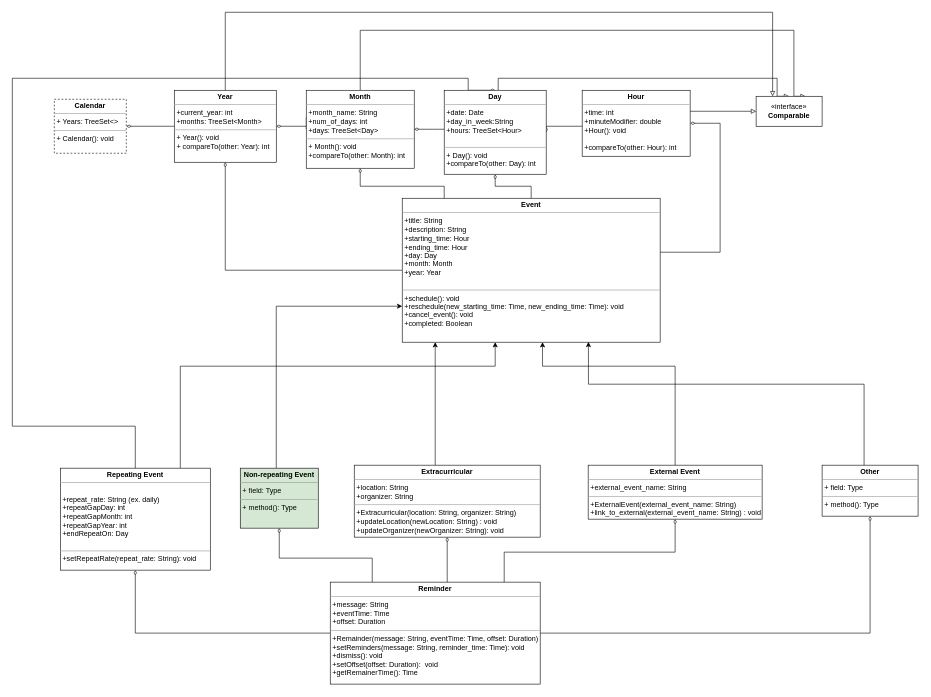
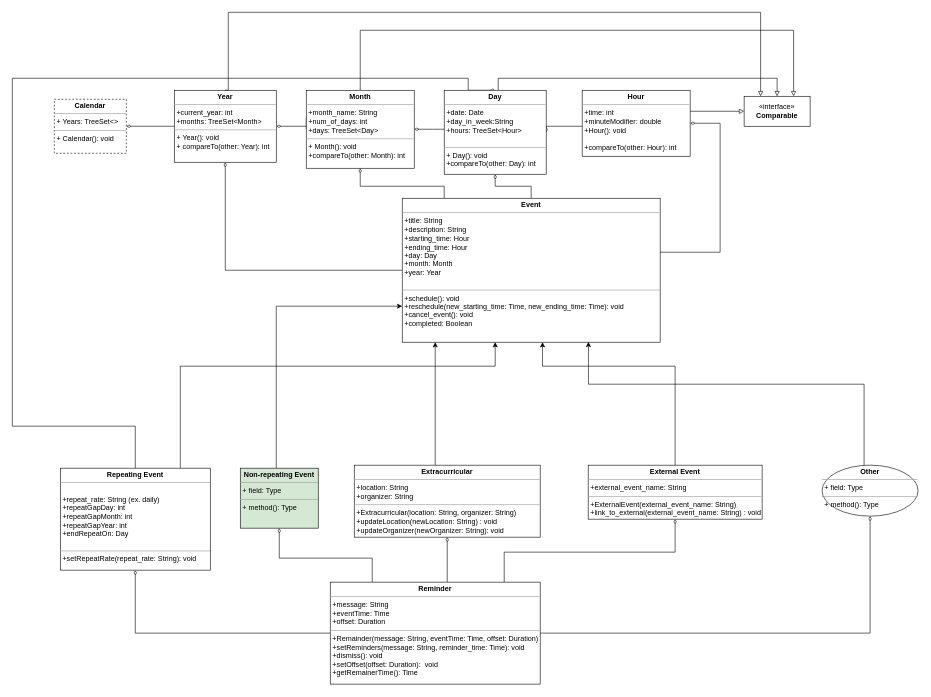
  <mxCell id="0" />
  <mxCell id="1" parent="0" />
  <mxCell id="2" style="edgeStyle=orthogonalEdgeStyle;rounded=0;orthogonalLoop=1;jettySize=auto;html=1;endArrow=diamondThin;endFill=0;" edge="1" parent="1" source="3" target="11"><mxGeometry relative="1" as="geometry" /></mxCell>
  <mxCell id="3" value="&lt;p style=&quot;margin:0px;margin-top:4px;text-align:center;&quot;&gt;&lt;b&gt;Year&lt;/b&gt;&lt;/p&gt;&lt;hr size=&quot;1&quot;&gt;&lt;p style=&quot;margin:0px;margin-left:4px;&quot;&gt;+current_year: int&lt;/p&gt;&lt;p style=&quot;margin:0px;margin-left:4px;&quot;&gt;+months: TreeSet&amp;lt;Month&amp;gt;&lt;/p&gt;&lt;hr size=&quot;1&quot;&gt;&lt;p style=&quot;margin:0px;margin-left:4px;&quot;&gt;+ Year(): void&lt;/p&gt;&lt;p style=&quot;margin:0px;margin-left:4px;&quot;&gt;+ compareTo(other: Year): int&lt;/p&gt;" style="verticalAlign=top;align=left;overflow=fill;fontSize=12;fontFamily=Helvetica;html=1;whiteSpace=wrap;" vertex="1" parent="1"><mxGeometry x="290" y="150" width="170" height="120" as="geometry" /></mxCell>
  <mxCell id="4" style="edgeStyle=orthogonalEdgeStyle;rounded=0;orthogonalLoop=1;jettySize=auto;html=1;entryX=0.5;entryY=1;entryDx=0;entryDy=0;endArrow=diamondThin;endFill=0;" edge="1" parent="1" source="9" target="18"><mxGeometry relative="1" as="geometry" /></mxCell>
  <mxCell id="5" style="edgeStyle=orthogonalEdgeStyle;rounded=0;orthogonalLoop=1;jettySize=auto;html=1;entryX=0.5;entryY=1;entryDx=0;entryDy=0;endArrow=diamondThin;endFill=0;" edge="1" parent="1" source="9" target="13"><mxGeometry relative="1" as="geometry"><Array as="points"><mxPoint x="745" y="950" /><mxPoint x="745" y="950" /></Array></mxGeometry></mxCell>
  <mxCell id="6" style="edgeStyle=orthogonalEdgeStyle;rounded=0;orthogonalLoop=1;jettySize=auto;html=1;endArrow=diamondThin;endFill=0;" edge="1" parent="1" source="9" target="15"><mxGeometry relative="1" as="geometry"><Array as="points"><mxPoint x="620" y="930" /><mxPoint x="465" y="930" /></Array></mxGeometry></mxCell>
  <mxCell id="7" style="edgeStyle=orthogonalEdgeStyle;rounded=0;orthogonalLoop=1;jettySize=auto;html=1;endArrow=diamondThin;endFill=0;" edge="1" parent="1" source="9" target="12"><mxGeometry relative="1" as="geometry"><Array as="points"><mxPoint x="840" y="920" /><mxPoint x="1125" y="920" /></Array></mxGeometry></mxCell>
  <mxCell id="8" style="edgeStyle=orthogonalEdgeStyle;rounded=0;orthogonalLoop=1;jettySize=auto;html=1;entryX=0.5;entryY=1;entryDx=0;entryDy=0;endArrow=diamondThin;endFill=0;" edge="1" parent="1" source="9" target="33"><mxGeometry relative="1" as="geometry" /></mxCell>
  <mxCell id="9" value="&lt;p style=&quot;margin:0px;margin-top:4px;text-align:center;&quot;&gt;&lt;b&gt;Reminder&lt;/b&gt;&lt;/p&gt;&lt;hr size=&quot;1&quot;&gt;&lt;p style=&quot;margin:0px;margin-left:4px;&quot;&gt;+message: String&lt;/p&gt;&lt;p style=&quot;margin:0px;margin-left:4px;&quot;&gt;+eventTime: Time&lt;/p&gt;&lt;p style=&quot;margin:0px;margin-left:4px;&quot;&gt;+offset: Duration&lt;/p&gt;&lt;hr size=&quot;1&quot;&gt;&lt;p style=&quot;margin:0px;margin-left:4px;&quot;&gt;+Remainder(message: String, eventTime: Time, offset: Duration)&lt;/p&gt;&lt;p style=&quot;margin:0px;margin-left:4px;&quot;&gt;+setReminders(message: String, reminder_time: Time): void&lt;/p&gt;&lt;p style=&quot;margin:0px;margin-left:4px;&quot;&gt;+dismiss(): void&lt;/p&gt;&lt;p style=&quot;margin:0px;margin-left:4px;&quot;&gt;+setOffset(offset: Duration):&amp;nbsp; void&lt;/p&gt;&lt;p style=&quot;margin:0px;margin-left:4px;&quot;&gt;+getRemainerTime(): Time&lt;/p&gt;&lt;p style=&quot;margin:0px;margin-left:4px;&quot;&gt;&lt;br&gt;&lt;/p&gt;" style="verticalAlign=top;align=left;overflow=fill;fontSize=12;fontFamily=Helvetica;html=1;whiteSpace=wrap;" vertex="1" parent="1"><mxGeometry x="550" y="970" width="350" height="170" as="geometry" /></mxCell>
  <mxCell id="10" style="edgeStyle=orthogonalEdgeStyle;rounded=0;orthogonalLoop=1;jettySize=auto;html=1;entryX=0.25;entryY=0;entryDx=0;entryDy=0;endArrow=block;endFill=0;exitX=0.5;exitY=0;exitDx=0;exitDy=0;" edge="1" parent="1" source="3" target="38"><mxGeometry relative="1" as="geometry"><Array as="points"><mxPoint x="380" y="20" /><mxPoint x="1267" y="20" /></Array></mxGeometry></mxCell>
  <mxCell id="11" value="&lt;p style=&quot;margin:0px;margin-top:4px;text-align:center;&quot;&gt;&lt;b&gt;Calendar&lt;/b&gt;&lt;/p&gt;&lt;hr size=&quot;1&quot;&gt;&lt;p style=&quot;margin:0px;margin-left:4px;&quot;&gt;+ Years: TreeSet&amp;lt;&amp;gt;&lt;/p&gt;&lt;hr size=&quot;1&quot;&gt;&lt;p style=&quot;margin:0px;margin-left:4px;&quot;&gt;+ Calendar(): void&lt;/p&gt;" style="verticalAlign=top;align=left;overflow=fill;fontSize=12;fontFamily=Helvetica;html=1;whiteSpace=wrap;dashed=1;" vertex="1" parent="1"><mxGeometry x="90" y="165" width="120" height="90" as="geometry" /></mxCell>
  <mxCell id="12" value="&lt;p style=&quot;margin:0px;margin-top:4px;text-align:center;&quot;&gt;&lt;b&gt;External Event&lt;/b&gt;&lt;/p&gt;&lt;hr size=&quot;1&quot;&gt;&lt;p style=&quot;margin:0px;margin-left:4px;&quot;&gt;+external_event_name: String&lt;/p&gt;&lt;hr size=&quot;1&quot;&gt;&lt;p style=&quot;margin:0px;margin-left:4px;&quot;&gt;+ExternalEvent(external_event_name: String)&lt;/p&gt;&lt;p style=&quot;margin:0px;margin-left:4px;&quot;&gt;+link_to_external(external_event_name: String) : void&lt;/p&gt;" style="verticalAlign=top;align=left;overflow=fill;fontSize=12;fontFamily=Helvetica;html=1;whiteSpace=wrap;" vertex="1" parent="1"><mxGeometry x="980" y="775" width="290" height="90" as="geometry" /></mxCell>
  <mxCell id="13" value="&lt;p style=&quot;margin:0px;margin-top:4px;text-align:center;&quot;&gt;&lt;b&gt;Extracurricular&lt;/b&gt;&lt;/p&gt;&lt;hr size=&quot;1&quot;&gt;&lt;p style=&quot;margin:0px;margin-left:4px;&quot;&gt;+location: String&lt;/p&gt;&lt;p style=&quot;margin:0px;margin-left:4px;&quot;&gt;+organizer: String&lt;/p&gt;&lt;hr size=&quot;1&quot;&gt;&lt;p style=&quot;margin:0px;margin-left:4px;&quot;&gt;+Extracurricular(location: String, organizer: String)&lt;/p&gt;&lt;p style=&quot;margin:0px;margin-left:4px;&quot;&gt;+updateLocation(newLocation: String) : void&lt;/p&gt;&lt;p style=&quot;margin:0px;margin-left:4px;&quot;&gt;+updateOrganizer(newOrganizer: String): void&lt;/p&gt;" style="verticalAlign=top;align=left;overflow=fill;fontSize=12;fontFamily=Helvetica;html=1;whiteSpace=wrap;" vertex="1" parent="1"><mxGeometry x="590" y="775" width="310" height="120" as="geometry" /></mxCell>
  <mxCell id="14" style="edgeStyle=orthogonalEdgeStyle;rounded=0;orthogonalLoop=1;jettySize=auto;html=1;entryX=0;entryY=0.75;entryDx=0;entryDy=0;endArrow=classic;endFill=1;" edge="1" parent="1" source="15" target="22"><mxGeometry relative="1" as="geometry"><Array as="points"><mxPoint x="460" y="510" /></Array></mxGeometry></mxCell>
  <mxCell id="15" value="&lt;p style=&quot;margin:0px;margin-top:4px;text-align:center;&quot;&gt;&lt;b&gt;Non-repeating Event&lt;/b&gt;&lt;/p&gt;&lt;hr size=&quot;1&quot;&gt;&lt;p style=&quot;margin:0px;margin-left:4px;&quot;&gt;+ field: Type&lt;/p&gt;&lt;hr size=&quot;1&quot;&gt;&lt;p style=&quot;margin:0px;margin-left:4px;&quot;&gt;+ method(): Type&lt;/p&gt;" style="verticalAlign=top;align=left;overflow=fill;fontSize=12;fontFamily=Helvetica;html=1;whiteSpace=wrap;fillColor=#d5e8d4;" vertex="1" parent="1"><mxGeometry x="400" y="780" width="130" height="100" as="geometry" /></mxCell>
  <mxCell id="16" style="edgeStyle=orthogonalEdgeStyle;rounded=0;orthogonalLoop=1;jettySize=auto;html=1;endArrow=classic;endFill=1;" edge="1" parent="1" source="18"><mxGeometry relative="1" as="geometry"><Array as="points"><mxPoint x="300" y="610" /><mxPoint x="825" y="610" /></Array><mxPoint x="825" y="570" as="targetPoint" /></mxGeometry></mxCell>
  <mxCell id="17" style="edgeStyle=orthogonalEdgeStyle;rounded=0;orthogonalLoop=1;jettySize=auto;html=1;entryX=0.5;entryY=0;entryDx=0;entryDy=0;endArrow=diamondThin;endFill=0;" edge="1" parent="1" source="18" target="31"><mxGeometry relative="1" as="geometry"><Array as="points"><mxPoint x="20" y="710" /><mxPoint x="20" y="130" /><mxPoint x="780" y="130" /><mxPoint x="780" y="150" /></Array></mxGeometry></mxCell>
  <mxCell id="18" value="&lt;p style=&quot;margin:0px;margin-top:4px;text-align:center;&quot;&gt;&lt;b&gt;Repeating Event&lt;/b&gt;&lt;/p&gt;&lt;hr size=&quot;1&quot;&gt;&lt;p style=&quot;margin:0px;margin-left:4px;&quot;&gt;&lt;br&gt;&lt;/p&gt;&lt;p style=&quot;margin:0px;margin-left:4px;&quot;&gt;+repeat_rate: String (ex. daily)&lt;/p&gt;&lt;p style=&quot;margin:0px;margin-left:4px;&quot;&gt;+repeatGapDay: int&lt;/p&gt;&lt;p style=&quot;margin:0px;margin-left:4px;&quot;&gt;+repeatGapMonth: int&lt;/p&gt;&lt;p style=&quot;margin:0px;margin-left:4px;&quot;&gt;+repeatGapYear: int&lt;/p&gt;&lt;p style=&quot;margin:0px;margin-left:4px;&quot;&gt;+endRepeatOn: Day&lt;/p&gt;&lt;p style=&quot;margin:0px;margin-left:4px;&quot;&gt;&lt;br&gt;&lt;/p&gt;&lt;hr size=&quot;1&quot;&gt;&lt;p style=&quot;margin:0px;margin-left:4px;&quot;&gt;+setRepeatRate(repeat_rate: String): void&lt;/p&gt;" style="verticalAlign=top;align=left;overflow=fill;fontSize=12;fontFamily=Helvetica;html=1;whiteSpace=wrap;" vertex="1" parent="1"><mxGeometry x="100" y="780" width="250" height="170" as="geometry" /></mxCell>
  <mxCell id="19" style="edgeStyle=orthogonalEdgeStyle;rounded=0;orthogonalLoop=1;jettySize=auto;html=1;entryX=0.5;entryY=1;entryDx=0;entryDy=0;endArrow=diamondThin;endFill=0;" edge="1" parent="1" source="22" target="31"><mxGeometry relative="1" as="geometry" /></mxCell>
  <mxCell id="20" style="edgeStyle=orthogonalEdgeStyle;rounded=0;orthogonalLoop=1;jettySize=auto;html=1;entryX=1;entryY=0.5;entryDx=0;entryDy=0;endArrow=diamondThin;endFill=0;" edge="1" parent="1" source="22" target="25"><mxGeometry relative="1" as="geometry"><Array as="points"><mxPoint x="1200" y="420" /><mxPoint x="1200" y="205" /><mxPoint x="1150" y="205" /></Array></mxGeometry></mxCell>
  <mxCell id="21" style="edgeStyle=orthogonalEdgeStyle;rounded=0;orthogonalLoop=1;jettySize=auto;html=1;entryX=0.5;entryY=1;entryDx=0;entryDy=0;endArrow=diamondThin;endFill=0;" edge="1" parent="1" source="22" target="3"><mxGeometry relative="1" as="geometry" /></mxCell>
  <mxCell id="22" value="&lt;p style=&quot;margin:0px;margin-top:4px;text-align:center;&quot;&gt;&lt;b&gt;Event&lt;/b&gt;&lt;/p&gt;&lt;hr size=&quot;1&quot;&gt;&lt;p style=&quot;margin:0px;margin-left:4px;&quot;&gt;+title: String&lt;/p&gt;&lt;p style=&quot;margin:0px;margin-left:4px;&quot;&gt;+description: String&lt;/p&gt;&lt;p style=&quot;margin:0px;margin-left:4px;&quot;&gt;+starting_time: Hour&lt;/p&gt;&lt;p style=&quot;margin:0px;margin-left:4px;&quot;&gt;+ending_time: Hour&lt;/p&gt;&lt;p style=&quot;margin:0px;margin-left:4px;&quot;&gt;+day: Day&lt;/p&gt;&lt;p style=&quot;margin:0px;margin-left:4px;&quot;&gt;+month: Month&lt;/p&gt;&lt;p style=&quot;margin:0px;margin-left:4px;&quot;&gt;+year: Year&lt;/p&gt;&lt;p style=&quot;margin:0px;margin-left:4px;&quot;&gt;&lt;br&gt;&lt;/p&gt;&lt;hr size=&quot;1&quot;&gt;&lt;p style=&quot;margin:0px;margin-left:4px;&quot;&gt;+schedule(): void&lt;/p&gt;&lt;p style=&quot;margin:0px;margin-left:4px;&quot;&gt;+reschedule(new_starting_time: Time, new_ending_time: Time): void&lt;/p&gt;&lt;p style=&quot;margin:0px;margin-left:4px;&quot;&gt;+cancel_event(): void&lt;/p&gt;&lt;p style=&quot;margin:0px;margin-left:4px;&quot;&gt;+completed: Boolean&lt;/p&gt;&lt;p style=&quot;margin:0px;margin-left:4px;&quot;&gt;&lt;br&gt;&lt;/p&gt;" style="verticalAlign=top;align=left;overflow=fill;fontSize=12;fontFamily=Helvetica;html=1;whiteSpace=wrap;" vertex="1" parent="1"><mxGeometry x="670" y="330" width="430" height="240" as="geometry" /></mxCell>
  <mxCell id="23" style="edgeStyle=orthogonalEdgeStyle;rounded=0;orthogonalLoop=1;jettySize=auto;html=1;entryX=1;entryY=0.5;entryDx=0;entryDy=0;endArrow=diamondThin;endFill=0;" edge="1" parent="1" source="25" target="31"><mxGeometry relative="1" as="geometry"><Array as="points"><mxPoint x="910" y="210" /></Array></mxGeometry></mxCell>
  <mxCell id="24" style="edgeStyle=orthogonalEdgeStyle;rounded=0;orthogonalLoop=1;jettySize=auto;html=1;entryX=0;entryY=0.5;entryDx=0;entryDy=0;endArrow=block;endFill=0;" edge="1" parent="1" source="25" target="38"><mxGeometry relative="1" as="geometry"><Array as="points"><mxPoint x="1120" y="185" /><mxPoint x="1120" y="185" /></Array></mxGeometry></mxCell>
  <mxCell id="25" value="&lt;p style=&quot;margin:0px;margin-top:4px;text-align:center;&quot;&gt;&lt;b&gt;Hour&lt;/b&gt;&lt;/p&gt;&lt;hr size=&quot;1&quot;&gt;&lt;p style=&quot;margin:0px;margin-left:4px;&quot;&gt;+time: int&lt;/p&gt;&lt;p style=&quot;margin:0px;margin-left:4px;&quot;&gt;+minuteModifier: double&lt;/p&gt;&lt;p style=&quot;margin:0px;margin-left:4px;&quot;&gt;+Hour(): void&lt;/p&gt;&lt;p style=&quot;margin:0px;margin-left:4px;&quot;&gt;&lt;br&gt;&lt;/p&gt;&lt;p style=&quot;margin:0px;margin-left:4px;&quot;&gt;+compareTo(other: Hour): int&lt;/p&gt;" style="verticalAlign=top;align=left;overflow=fill;fontSize=12;fontFamily=Helvetica;html=1;whiteSpace=wrap;" vertex="1" parent="1"><mxGeometry x="970" y="150" width="180" height="110" as="geometry" /></mxCell>
  <mxCell id="26" style="edgeStyle=orthogonalEdgeStyle;rounded=0;orthogonalLoop=1;jettySize=auto;html=1;exitX=0;exitY=0.5;exitDx=0;exitDy=0;entryX=1;entryY=0.5;entryDx=0;entryDy=0;endArrow=diamondThin;endFill=0;" edge="1" parent="1" source="28" target="3"><mxGeometry relative="1" as="geometry"><Array as="points"><mxPoint x="535" y="195" /></Array></mxGeometry></mxCell>
  <mxCell id="27" style="edgeStyle=orthogonalEdgeStyle;rounded=0;orthogonalLoop=1;jettySize=auto;html=1;entryX=0.75;entryY=0;entryDx=0;entryDy=0;endArrow=block;endFill=0;" edge="1" parent="1" source="28" target="38"><mxGeometry relative="1" as="geometry"><Array as="points"><mxPoint x="600" y="50" /><mxPoint x="1323" y="50" /></Array></mxGeometry></mxCell>
  <mxCell id="28" value="&lt;p style=&quot;margin:0px;margin-top:4px;text-align:center;&quot;&gt;&lt;b&gt;Month&lt;/b&gt;&lt;/p&gt;&lt;hr size=&quot;1&quot;&gt;&lt;p style=&quot;margin:0px;margin-left:4px;&quot;&gt;+month_name: String&lt;/p&gt;&lt;p style=&quot;margin:0px;margin-left:4px;&quot;&gt;+num_of_days: int&lt;/p&gt;&lt;p style=&quot;margin:0px;margin-left:4px;&quot;&gt;+days: TreeSet&amp;lt;Day&amp;gt;&lt;/p&gt;&lt;hr size=&quot;1&quot;&gt;&lt;p style=&quot;margin:0px;margin-left:4px;&quot;&gt;+ Month(): void&lt;/p&gt;&lt;p style=&quot;margin:0px;margin-left:4px;&quot;&gt;+compareTo(other: Month): int&lt;/p&gt;" style="verticalAlign=top;align=left;overflow=fill;fontSize=12;fontFamily=Helvetica;html=1;whiteSpace=wrap;" vertex="1" parent="1"><mxGeometry x="510" y="150" width="180" height="130" as="geometry" /></mxCell>
  <mxCell id="29" style="edgeStyle=orthogonalEdgeStyle;rounded=0;orthogonalLoop=1;jettySize=auto;html=1;entryX=1;entryY=0.5;entryDx=0;entryDy=0;endArrow=diamondThin;endFill=0;" edge="1" parent="1" source="31" target="28"><mxGeometry relative="1" as="geometry"><Array as="points"><mxPoint x="720" y="215" /><mxPoint x="720" y="215" /></Array></mxGeometry></mxCell>
  <mxCell id="30" style="edgeStyle=orthogonalEdgeStyle;rounded=0;orthogonalLoop=1;jettySize=auto;html=1;entryX=0.5;entryY=0;entryDx=0;entryDy=0;endArrow=block;endFill=0;" edge="1" parent="1" source="31" target="38"><mxGeometry relative="1" as="geometry"><Array as="points"><mxPoint x="830" y="130" /><mxPoint x="1295" y="130" /></Array></mxGeometry></mxCell>
  <mxCell id="31" value="&lt;p style=&quot;margin:0px;margin-top:4px;text-align:center;&quot;&gt;&lt;b&gt;Day&lt;/b&gt;&lt;/p&gt;&lt;hr size=&quot;1&quot;&gt;&lt;p style=&quot;margin:0px;margin-left:4px;&quot;&gt;+date: Date&lt;/p&gt;&lt;p style=&quot;margin:0px;margin-left:4px;&quot;&gt;+day_in_week:String&lt;/p&gt;&lt;p style=&quot;margin:0px;margin-left:4px;&quot;&gt;+hours: TreeSet&amp;lt;Hour&amp;gt;&lt;/p&gt;&lt;p style=&quot;margin:0px;margin-left:4px;&quot;&gt;&lt;br&gt;&lt;/p&gt;&lt;hr size=&quot;1&quot;&gt;&lt;p style=&quot;margin:0px;margin-left:4px;&quot;&gt;+ Day(): void&lt;/p&gt;&lt;p style=&quot;margin:0px;margin-left:4px;&quot;&gt;+compareTo(other: Day): int&lt;/p&gt;" style="verticalAlign=top;align=left;overflow=fill;fontSize=12;fontFamily=Helvetica;html=1;whiteSpace=wrap;" vertex="1" parent="1"><mxGeometry x="740" y="150" width="170" height="140" as="geometry" /></mxCell>
  <mxCell id="32" style="edgeStyle=none;curved=1;rounded=0;orthogonalLoop=1;jettySize=auto;html=1;exitX=0.5;exitY=1;exitDx=0;exitDy=0;fontSize=12;startSize=8;endSize=8;" edge="1" parent="1" source="28" target="28"><mxGeometry relative="1" as="geometry" /></mxCell>
- <mxCell id="33" value="&lt;p style=&quot;margin:0px;margin-top:4px;text-align:center;&quot;&gt;&lt;b&gt;Other&lt;/b&gt;&lt;/p&gt;&lt;hr size=&quot;1&quot;&gt;&lt;p style=&quot;margin:0px;margin-left:4px;&quot;&gt;+ field: Type&lt;/p&gt;&lt;hr size=&quot;1&quot;&gt;&lt;p style=&quot;margin:0px;margin-left:4px;&quot;&gt;+ method(): Type&lt;/p&gt;" style="verticalAlign=top;align=left;overflow=fill;fontSize=12;fontFamily=Helvetica;html=1;whiteSpace=wrap;" vertex="1" parent="1"><mxGeometry x="1370" y="775" width="160" height="85" as="geometry" /></mxCell>
+ <mxCell id="33" value="&lt;p style=&quot;margin:0px;margin-top:4px;text-align:center;&quot;&gt;&lt;b&gt;Other&lt;/b&gt;&lt;/p&gt;&lt;hr size=&quot;1&quot;&gt;&lt;p style=&quot;margin:0px;margin-left:4px;&quot;&gt;+ field: Type&lt;/p&gt;&lt;hr size=&quot;1&quot;&gt;&lt;p style=&quot;margin:0px;margin-left:4px;&quot;&gt;+ method(): Type&lt;/p&gt;" style="ellipse;verticalAlign=top;align=left;overflow=fill;fontSize=12;fontFamily=Helvetica;html=1;whiteSpace=wrap;" vertex="1" parent="1"><mxGeometry x="1370" y="775" width="160" height="85" as="geometry" /></mxCell>
  <mxCell id="34" style="edgeStyle=orthogonalEdgeStyle;rounded=0;orthogonalLoop=1;jettySize=auto;html=1;entryX=0.722;entryY=0.998;entryDx=0;entryDy=0;entryPerimeter=0;endArrow=classic;endFill=1;" edge="1" parent="1" source="33" target="22"><mxGeometry relative="1" as="geometry"><Array as="points"><mxPoint x="1440" y="640" /><mxPoint x="981" y="640" /></Array></mxGeometry></mxCell>
  <mxCell id="35" style="edgeStyle=orthogonalEdgeStyle;rounded=0;orthogonalLoop=1;jettySize=auto;html=1;endArrow=diamondThin;endFill=0;" edge="1" parent="1"><mxGeometry relative="1" as="geometry"><Array as="points"><mxPoint x="740" y="310" /><mxPoint x="600" y="310" /></Array><mxPoint x="740" y="330" as="sourcePoint" /><mxPoint x="600" y="280" as="targetPoint" /></mxGeometry></mxCell>
  <mxCell id="36" style="edgeStyle=orthogonalEdgeStyle;rounded=0;orthogonalLoop=1;jettySize=auto;html=1;endArrow=classic;endFill=1;" edge="1" parent="1" source="13"><mxGeometry relative="1" as="geometry"><mxPoint x="725" y="570" as="targetPoint" /><Array as="points"><mxPoint x="725" y="650" /><mxPoint x="725" y="650" /></Array></mxGeometry></mxCell>
  <mxCell id="37" style="edgeStyle=orthogonalEdgeStyle;rounded=0;orthogonalLoop=1;jettySize=auto;html=1;endArrow=classic;endFill=1;entryX=0.544;entryY=1;entryDx=0;entryDy=0;entryPerimeter=0;exitX=0.5;exitY=0;exitDx=0;exitDy=0;" edge="1" parent="1" source="12" target="22"><mxGeometry relative="1" as="geometry"><Array as="points"><mxPoint x="1125" y="610" /><mxPoint x="904" y="610" /></Array><mxPoint x="1125" y="785" as="sourcePoint" /><mxPoint x="900" y="580" as="targetPoint" /></mxGeometry></mxCell>
- <mxCell id="38" value="«interface»&lt;br&gt;&lt;b&gt;Comparable&lt;/b&gt;" style="html=1;whiteSpace=wrap;" vertex="1" parent="1"><mxGeometry x="1260" y="160" width="110" height="50" as="geometry" /></mxCell>
+ <mxCell id="38" value="«interface»&lt;br&gt;&lt;b&gt;Comparable&lt;/b&gt;" style="html=1;whiteSpace=wrap;" vertex="1" parent="1"><mxGeometry x="1240" y="160" width="110" height="50" as="geometry" /></mxCell>
